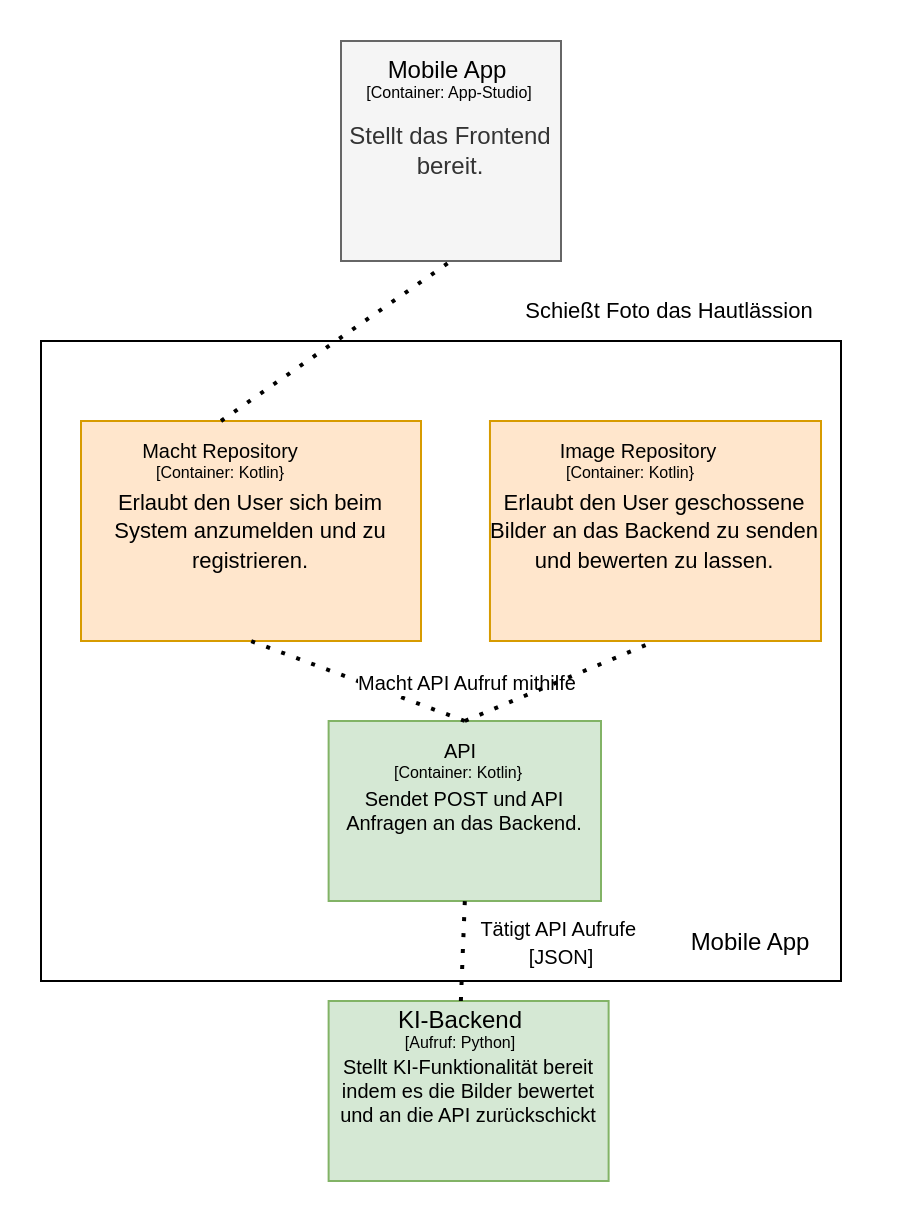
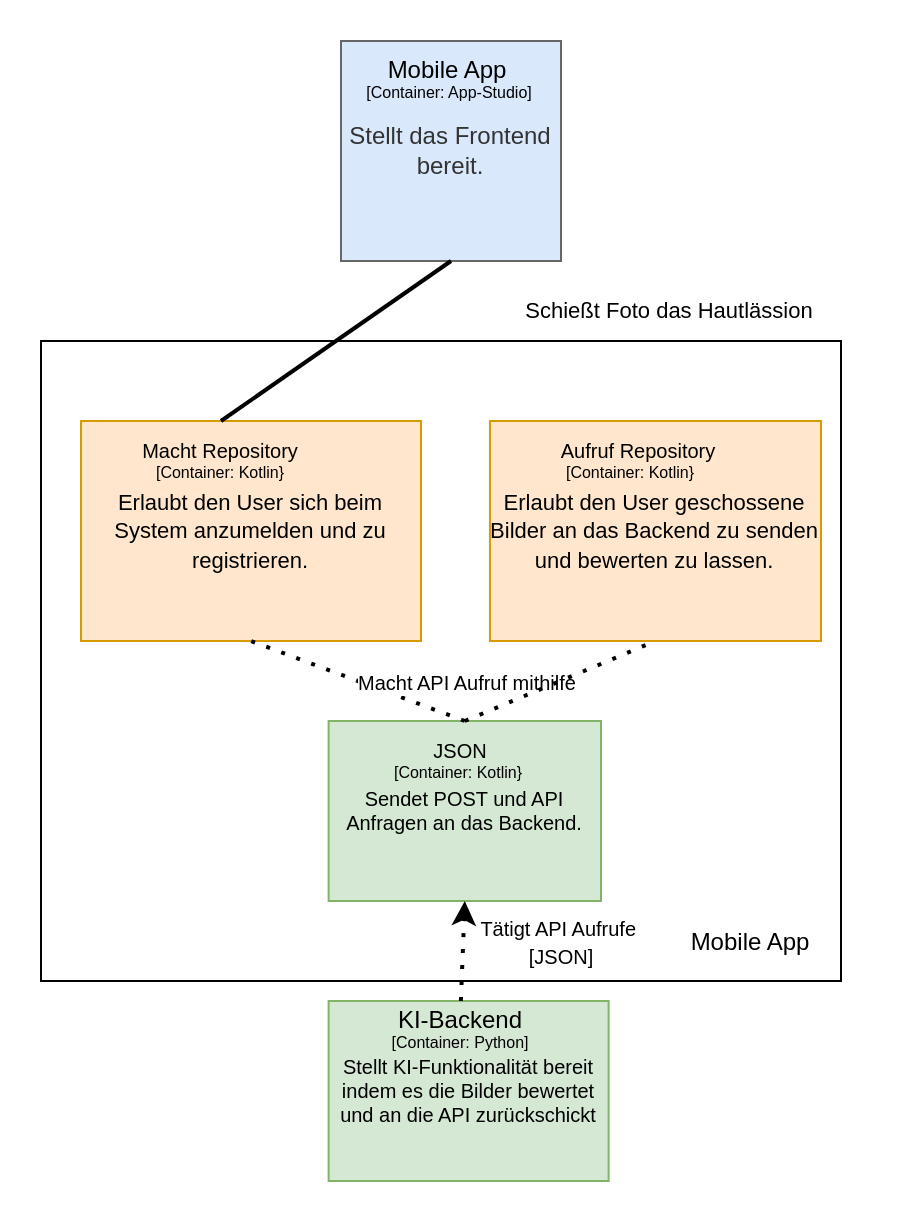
  <mxCell id="0" />
  <mxCell id="1" parent="0" />
  <mxCell id="2" value="" style="rounded=0;whiteSpace=wrap;html=1;fillColor=#FFFFFF;strokeColor=#000000;" vertex="1" parent="1"><mxGeometry x="20" y="170" width="400" height="320" as="geometry" /></mxCell>
- <mxCell id="3" value="Stellt das Frontend bereit." style="whiteSpace=wrap;html=1;aspect=fixed;fillColor=#f5f5f5;strokeColor=#666666;fontColor=#333333;" vertex="1" parent="1"><mxGeometry x="170" y="20" width="110" height="110" as="geometry" /></mxCell>
+ <mxCell id="3" value="Stellt das Frontend bereit." style="whiteSpace=wrap;html=1;aspect=fixed;fillColor=#dae8fc;strokeColor=#666666;fontColor=#333333;" vertex="1" parent="1"><mxGeometry x="170" y="20" width="110" height="110" as="geometry" /></mxCell>
  <mxCell id="4" style="edgeStyle=orthogonalEdgeStyle;rounded=0;orthogonalLoop=1;jettySize=auto;html=1;exitX=0.5;exitY=0;exitDx=0;exitDy=0;" edge="1" parent="1"><mxGeometry relative="1" as="geometry"><mxPoint x="235" y="120" as="targetPoint" /><mxPoint x="235" y="120" as="sourcePoint" /></mxGeometry></mxCell>
  <mxCell id="5" value="&lt;font style=&quot;font-size: 12px;&quot;&gt;Mobile App&lt;/font&gt;" style="text;html=1;align=center;verticalAlign=middle;whiteSpace=wrap;rounded=0;fontSize=9;" vertex="1" parent="1"><mxGeometry x="180.86" y="20" width="85" height="30" as="geometry" /></mxCell>
  <mxCell id="6" value="&lt;font style=&quot;font-size: 8px;&quot;&gt;[Container: App-Studio]&lt;/font&gt;" style="text;html=1;align=center;verticalAlign=middle;whiteSpace=wrap;rounded=0;" vertex="1" parent="1"><mxGeometry x="167.37" y="40" width="115.25" height="10" as="geometry" /></mxCell>
  <mxCell id="7" value="&lt;font style=&quot;font-size: 11px;&quot;&gt;Erlaubt den User sich beim System anzumelden und zu registrieren.&lt;/font&gt;" style="rounded=0;whiteSpace=wrap;html=1;fillColor=#ffe6cc;strokeColor=#d79b00;" vertex="1" parent="1"><mxGeometry x="40" y="210" width="170" height="110" as="geometry" /></mxCell>
  <mxCell id="8" value="&lt;font size=&quot;1&quot;&gt;Macht Repository&lt;/font&gt;" style="text;html=1;align=center;verticalAlign=middle;whiteSpace=wrap;rounded=0;fontSize=9;" vertex="1" parent="1"><mxGeometry x="40" y="210" width="140" height="30" as="geometry" /></mxCell>
  <mxCell id="9" value="&lt;font style=&quot;font-size: 8px;&quot;&gt;[Container: Kotlin}&lt;/font&gt;" style="text;html=1;align=center;verticalAlign=middle;whiteSpace=wrap;rounded=0;" vertex="1" parent="1"><mxGeometry x="56.19" y="230" width="107.62" height="10" as="geometry" /></mxCell>
- <mxCell id="10" value="" style="endArrow=none;dashed=1;html=1;dashPattern=1 3;strokeWidth=2;rounded=0;entryX=0.5;entryY=1;entryDx=0;entryDy=0;exitX=0.5;exitY=0;exitDx=0;exitDy=0;" edge="1" parent="1" source="8" target="3"><mxGeometry width="50" height="50" relative="1" as="geometry"><mxPoint x="260" y="260" as="sourcePoint" /><mxPoint x="310" y="210" as="targetPoint" /></mxGeometry></mxCell>
+ <mxCell id="10" value="" style="endArrow=none;dashed=0;html=1;dashPattern=1 3;strokeWidth=2;rounded=0;entryX=0.5;entryY=1;entryDx=0;entryDy=0;exitX=0.5;exitY=0;exitDx=0;exitDy=0;" edge="1" parent="1" source="8" target="3"><mxGeometry width="50" height="50" relative="1" as="geometry"><mxPoint x="260" y="260" as="sourcePoint" /><mxPoint x="310" y="210" as="targetPoint" /></mxGeometry></mxCell>
  <mxCell id="11" value="&lt;div&gt;Sendet POST und API Anfragen an das Backend.&lt;/div&gt;" style="rounded=0;whiteSpace=wrap;html=1;fontSize=10;align=center;fillColor=#d5e8d4;strokeColor=#82b366;" vertex="1" parent="1"><mxGeometry x="163.81" y="360" width="136.19" height="90" as="geometry" /></mxCell>
  <mxCell id="12" value="Stellt KI-Funktionalität bereit indem es die Bilder bewertet und an die API zurückschickt&lt;div&gt;&lt;/div&gt;" style="rounded=0;whiteSpace=wrap;html=1;fontSize=10;align=center;fillColor=#d5e8d4;strokeColor=#82b366;" vertex="1" parent="1"><mxGeometry x="163.81" y="500" width="140" height="90" as="geometry" /></mxCell>
  <mxCell id="13" value="&lt;font style=&quot;font-size: 12px;&quot;&gt;KI-Backend&lt;/font&gt;" style="text;html=1;align=center;verticalAlign=middle;whiteSpace=wrap;rounded=0;fontSize=9;" vertex="1" parent="1"><mxGeometry x="173.81" y="500" width="112.24" height="20" as="geometry" /></mxCell>
- <mxCell id="14" value="&lt;font style=&quot;font-size: 8px;&quot;&gt;[Aufruf: Python]&lt;/font&gt;" style="text;html=1;align=center;verticalAlign=middle;whiteSpace=wrap;rounded=0;" vertex="1" parent="1"><mxGeometry x="190" y="510" width="79.87" height="20" as="geometry" /></mxCell>
+ <mxCell id="14" value="&lt;font style=&quot;font-size: 8px;&quot;&gt;[Container: Python]&lt;/font&gt;" style="text;html=1;align=center;verticalAlign=middle;whiteSpace=wrap;rounded=0;" vertex="1" parent="1"><mxGeometry x="190" y="510" width="79.87" height="20" as="geometry" /></mxCell>
  <mxCell id="15" value="" style="endArrow=none;dashed=1;html=1;dashPattern=1 3;strokeWidth=2;rounded=0;entryX=0.5;entryY=1;entryDx=0;entryDy=0;exitX=0.5;exitY=0;exitDx=0;exitDy=0;" edge="1" parent="1" source="11" target="7"><mxGeometry width="50" height="50" relative="1" as="geometry"><mxPoint x="270" y="350" as="sourcePoint" /><mxPoint x="270" y="340" as="targetPoint" /></mxGeometry></mxCell>
  <mxCell id="16" value="&lt;font style=&quot;font-size: 10px;&quot;&gt;Macht API Aufruf mithilfe&lt;/font&gt;" style="edgeLabel;html=1;align=center;verticalAlign=middle;resizable=0;points=[];" vertex="1" connectable="0" parent="15"><mxGeometry x="0.304" y="-2" relative="1" as="geometry"><mxPoint x="69" y="8" as="offset" /></mxGeometry></mxCell>
  <mxCell id="17" value="Mobile App" style="text;html=1;align=center;verticalAlign=middle;whiteSpace=wrap;rounded=0;" vertex="1" parent="1"><mxGeometry x="320" y="470" width="110" as="geometry" /></mxCell>
- <mxCell id="18" value="" style="endArrow=none;dashed=1;html=1;dashPattern=1 3;strokeWidth=2;rounded=0;exitX=0.5;exitY=0;exitDx=0;exitDy=0;entryX=0.5;entryY=1;entryDx=0;entryDy=0;" edge="1" parent="1" source="13" target="11"><mxGeometry width="50" height="50" relative="1" as="geometry"><mxPoint x="110" y="390" as="sourcePoint" /><mxPoint x="160" y="340" as="targetPoint" /></mxGeometry></mxCell>
+ <mxCell id="18" value="" style="endArrow=classic;dashed=1;html=1;dashPattern=1 3;strokeWidth=2;rounded=0;exitX=0.5;exitY=0;exitDx=0;exitDy=0;entryX=0.5;entryY=1;entryDx=0;entryDy=0;" edge="1" parent="1" source="13" target="11"><mxGeometry width="50" height="50" relative="1" as="geometry"><mxPoint x="110" y="390" as="sourcePoint" /><mxPoint x="160" y="340" as="targetPoint" /></mxGeometry></mxCell>
  <mxCell id="19" value="&lt;font style=&quot;font-size: 10px;&quot;&gt;Tätigt API Aufrufe&amp;nbsp;&lt;br&gt;[JSON]&lt;/font&gt;" style="edgeLabel;html=1;align=center;verticalAlign=middle;resizable=0;points=[];" vertex="1" connectable="0" parent="18"><mxGeometry x="-0.391" relative="1" as="geometry"><mxPoint x="49" y="-15" as="offset" /></mxGeometry></mxCell>
  <mxCell id="20" value="&lt;font style=&quot;font-size: 11px;&quot;&gt;Erlaubt den User geschossene Bilder an das Backend zu senden und bewerten zu lassen.&lt;/font&gt;" style="rounded=0;whiteSpace=wrap;html=1;fillColor=#ffe6cc;strokeColor=#d79b00;" vertex="1" parent="1"><mxGeometry x="244.48" y="210" width="165.52" height="110" as="geometry" /></mxCell>
- <mxCell id="21" value="&lt;font size=&quot;1&quot;&gt;Image Repository&lt;/font&gt;" style="text;html=1;align=center;verticalAlign=middle;whiteSpace=wrap;rounded=0;fontSize=9;" vertex="1" parent="1"><mxGeometry x="249.48" y="210" width="140" height="30" as="geometry" /></mxCell>
+ <mxCell id="21" value="&lt;font size=&quot;1&quot;&gt;Aufruf Repository&lt;/font&gt;" style="text;html=1;align=center;verticalAlign=middle;whiteSpace=wrap;rounded=0;fontSize=9;" vertex="1" parent="1"><mxGeometry x="249.48" y="210" width="140" height="30" as="geometry" /></mxCell>
  <mxCell id="22" value="&lt;font style=&quot;font-size: 8px;&quot;&gt;[Container: Kotlin}&lt;/font&gt;" style="text;html=1;align=center;verticalAlign=middle;whiteSpace=wrap;rounded=0;" vertex="1" parent="1"><mxGeometry x="260.68" y="230" width="107.62" height="10" as="geometry" /></mxCell>
  <mxCell id="23" value="" style="endArrow=none;dashed=1;html=1;dashPattern=1 3;strokeWidth=2;rounded=0;entryX=0.5;entryY=1;entryDx=0;entryDy=0;exitX=0.5;exitY=0;exitDx=0;exitDy=0;" edge="1" parent="1" source="11" target="20"><mxGeometry width="50" height="50" relative="1" as="geometry"><mxPoint x="240" y="370" as="sourcePoint" /><mxPoint x="135" y="330" as="targetPoint" /></mxGeometry></mxCell>
- <mxCell id="24" value="&lt;font size=&quot;1&quot;&gt;API&lt;/font&gt;" style="text;html=1;align=center;verticalAlign=middle;whiteSpace=wrap;rounded=0;fontSize=9;" vertex="1" parent="1"><mxGeometry x="159.93" y="360" width="140" height="30" as="geometry" /></mxCell>
+ <mxCell id="24" value="&lt;font size=&quot;1&quot;&gt;JSON&lt;/font&gt;" style="text;html=1;align=center;verticalAlign=middle;whiteSpace=wrap;rounded=0;fontSize=9;" vertex="1" parent="1"><mxGeometry x="159.93" y="360" width="140" height="30" as="geometry" /></mxCell>
  <mxCell id="25" value="&lt;font style=&quot;font-size: 8px;&quot;&gt;[Container: Kotlin}&lt;/font&gt;" style="text;html=1;align=center;verticalAlign=middle;whiteSpace=wrap;rounded=0;" vertex="1" parent="1"><mxGeometry x="175" y="380" width="107.62" height="10" as="geometry" /></mxCell>
  <mxCell id="26" value="&lt;font style=&quot;font-size: 11px;&quot;&gt;Schießt Foto das Hautlässion&lt;/font&gt;" style="text;html=1;align=center;verticalAlign=middle;resizable=0;points=[];autosize=1;strokeColor=none;fillColor=none;" vertex="1" parent="1"><mxGeometry x="249.48" y="140" width="170" height="30" as="geometry" /></mxCell>
